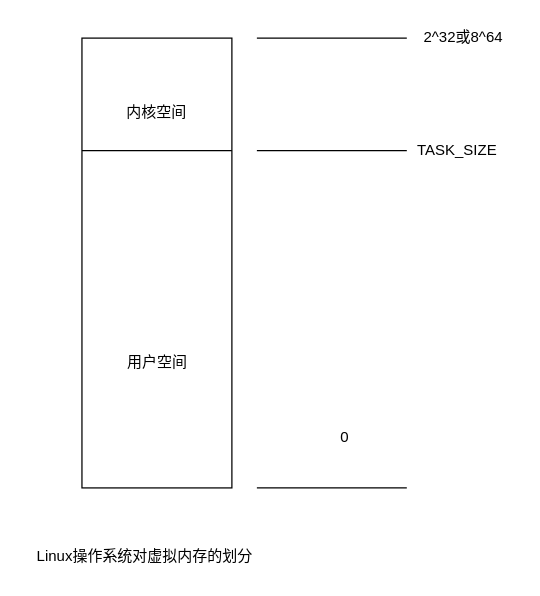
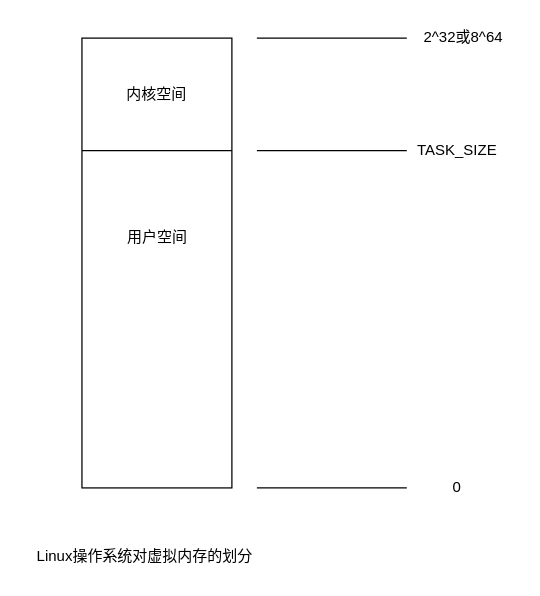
  <mxCell id="0" />
  <mxCell id="1" parent="0" />
  <mxCell id="2" value="" style="rounded=0;whiteSpace=wrap;html=1;" vertex="1" parent="1"><mxGeometry x="65" y="30" width="120" height="360" as="geometry" /></mxCell>
  <mxCell id="3" value="Linux操作系统对虚拟内存的划分&lt;br&gt;" style="text;html=1;align=center;verticalAlign=middle;resizable=0;points=[];autosize=1;strokeColor=none;fillColor=none;" vertex="1" parent="1"><mxGeometry x="20" y="435" width="190" height="20" as="geometry" /></mxCell>
  <mxCell id="4" value="" style="endArrow=none;html=1;rounded=0;entryX=1;entryY=0.25;entryDx=0;entryDy=0;exitX=0;exitY=0.25;exitDx=0;exitDy=0;" edge="1" parent="1" source="2" target="2"><mxGeometry width="50" height="50" relative="1" as="geometry"><mxPoint x="-205" y="310" as="sourcePoint" /><mxPoint x="-155" y="260" as="targetPoint" /></mxGeometry></mxCell>
- <mxCell id="5" value="内核空间" style="text;html=1;strokeColor=none;fillColor=none;align=center;verticalAlign=middle;whiteSpace=wrap;rounded=0;" vertex="1" parent="1"><mxGeometry x="95" y="75" width="60" height="30" as="geometry" /></mxCell>
+ <mxCell id="5" value="内核空间" style="text;html=1;strokeColor=none;fillColor=none;align=center;verticalAlign=middle;whiteSpace=wrap;rounded=0;" vertex="1" parent="1"><mxGeometry x="95" y="60" width="60" height="30" as="geometry" /></mxCell>
  <mxCell id="6" value="" style="endArrow=none;html=1;rounded=0;" edge="1" parent="1"><mxGeometry width="50" height="50" relative="1" as="geometry"><mxPoint x="205" y="30" as="sourcePoint" /><mxPoint x="325" y="30" as="targetPoint" /></mxGeometry></mxCell>
  <mxCell id="7" value="2^32或8^64" style="text;html=1;align=center;verticalAlign=middle;resizable=0;points=[];autosize=1;strokeColor=none;fillColor=none;" vertex="1" parent="1"><mxGeometry x="330" y="20" width="80" height="20" as="geometry" /></mxCell>
  <mxCell id="8" value="" style="endArrow=none;html=1;rounded=0;" edge="1" parent="1"><mxGeometry width="50" height="50" relative="1" as="geometry"><mxPoint x="205" y="120" as="sourcePoint" /><mxPoint x="325" y="120" as="targetPoint" /></mxGeometry></mxCell>
  <mxCell id="9" value="TASK_SIZE" style="text;html=1;align=center;verticalAlign=middle;resizable=0;points=[];autosize=1;strokeColor=none;fillColor=none;" vertex="1" parent="1"><mxGeometry x="325" y="110" width="80" height="20" as="geometry" /></mxCell>
- <mxCell id="10" value="用户空间" style="text;html=1;align=center;verticalAlign=middle;resizable=0;points=[];autosize=1;strokeColor=none;fillColor=none;" vertex="1" parent="1"><mxGeometry x="95" y="280" width="60" height="20" as="geometry" /></mxCell>
+ <mxCell id="10" value="用户空间" style="text;html=1;align=center;verticalAlign=middle;resizable=0;points=[];autosize=1;strokeColor=none;fillColor=none;" vertex="1" parent="1"><mxGeometry x="95" y="180" width="60" height="20" as="geometry" /></mxCell>
  <mxCell id="11" value="" style="endArrow=none;html=1;rounded=0;" edge="1" parent="1"><mxGeometry width="50" height="50" relative="1" as="geometry"><mxPoint x="205" y="390" as="sourcePoint" /><mxPoint x="325" y="390" as="targetPoint" /></mxGeometry></mxCell>
- <mxCell id="12" value="0" style="text;html=1;align=center;verticalAlign=middle;resizable=0;points=[];autosize=1;strokeColor=none;fillColor=none;" vertex="1" parent="1"><mxGeometry x="265" y="340" width="20" height="20" as="geometry" /></mxCell>
+ <mxCell id="12" value="0" style="text;html=1;align=center;verticalAlign=middle;resizable=0;points=[];autosize=1;strokeColor=none;fillColor=none;" vertex="1" parent="1"><mxGeometry x="355" y="380" width="20" height="20" as="geometry" /></mxCell>
